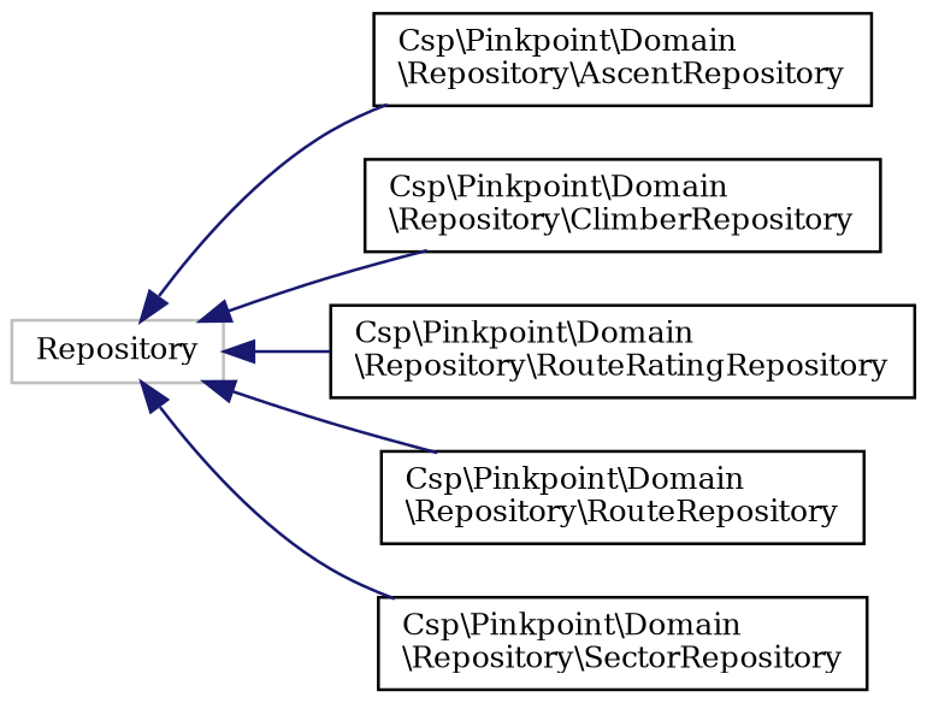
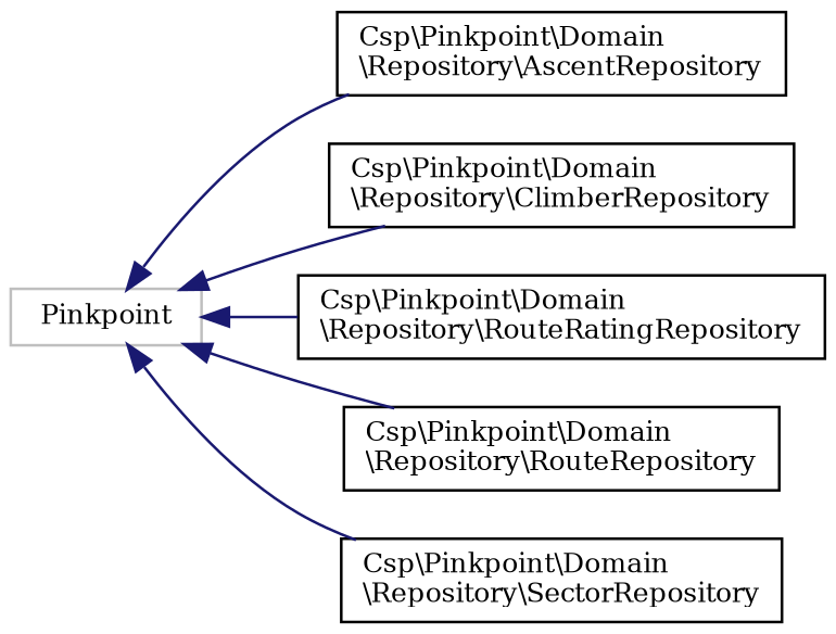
  digraph {
    rankdir=LR
    fontname="DejaVu Serif"
    node [color=black fillcolor=white fontname="DejaVu Serif" fontsize=10 shape=record style=filled]
    edge [color=midnightblue dir=back fontname="DejaVu Serif" fontsize=10 labelfontname=Helvetica labelfontsize=10 style=solid]
-   n1 [color=grey75 height=0.2 label=Repository width=0.4]
+   n1 [color=grey75 height=0.2 label=Pinkpoint width=0.4]
    n2 [height=0.2 label="Csp\\Pinkpoint\\Domain\l\\Repository\\AscentRepository" width=0.4]
    n3 [height=0.2 label="Csp\\Pinkpoint\\Domain\l\\Repository\\ClimberRepository" width=0.4]
    n4 [height=0.2 label="Csp\\Pinkpoint\\Domain\l\\Repository\\RouteRatingRepository" width=0.4]
    n5 [height=0.2 label="Csp\\Pinkpoint\\Domain\l\\Repository\\RouteRepository" width=0.4]
    n6 [height=0.2 label="Csp\\Pinkpoint\\Domain\l\\Repository\\SectorRepository" width=0.4]
    n1 -> n2
    n1 -> n3
    n1 -> n4
    n1 -> n5
    n1 -> n6
  }
